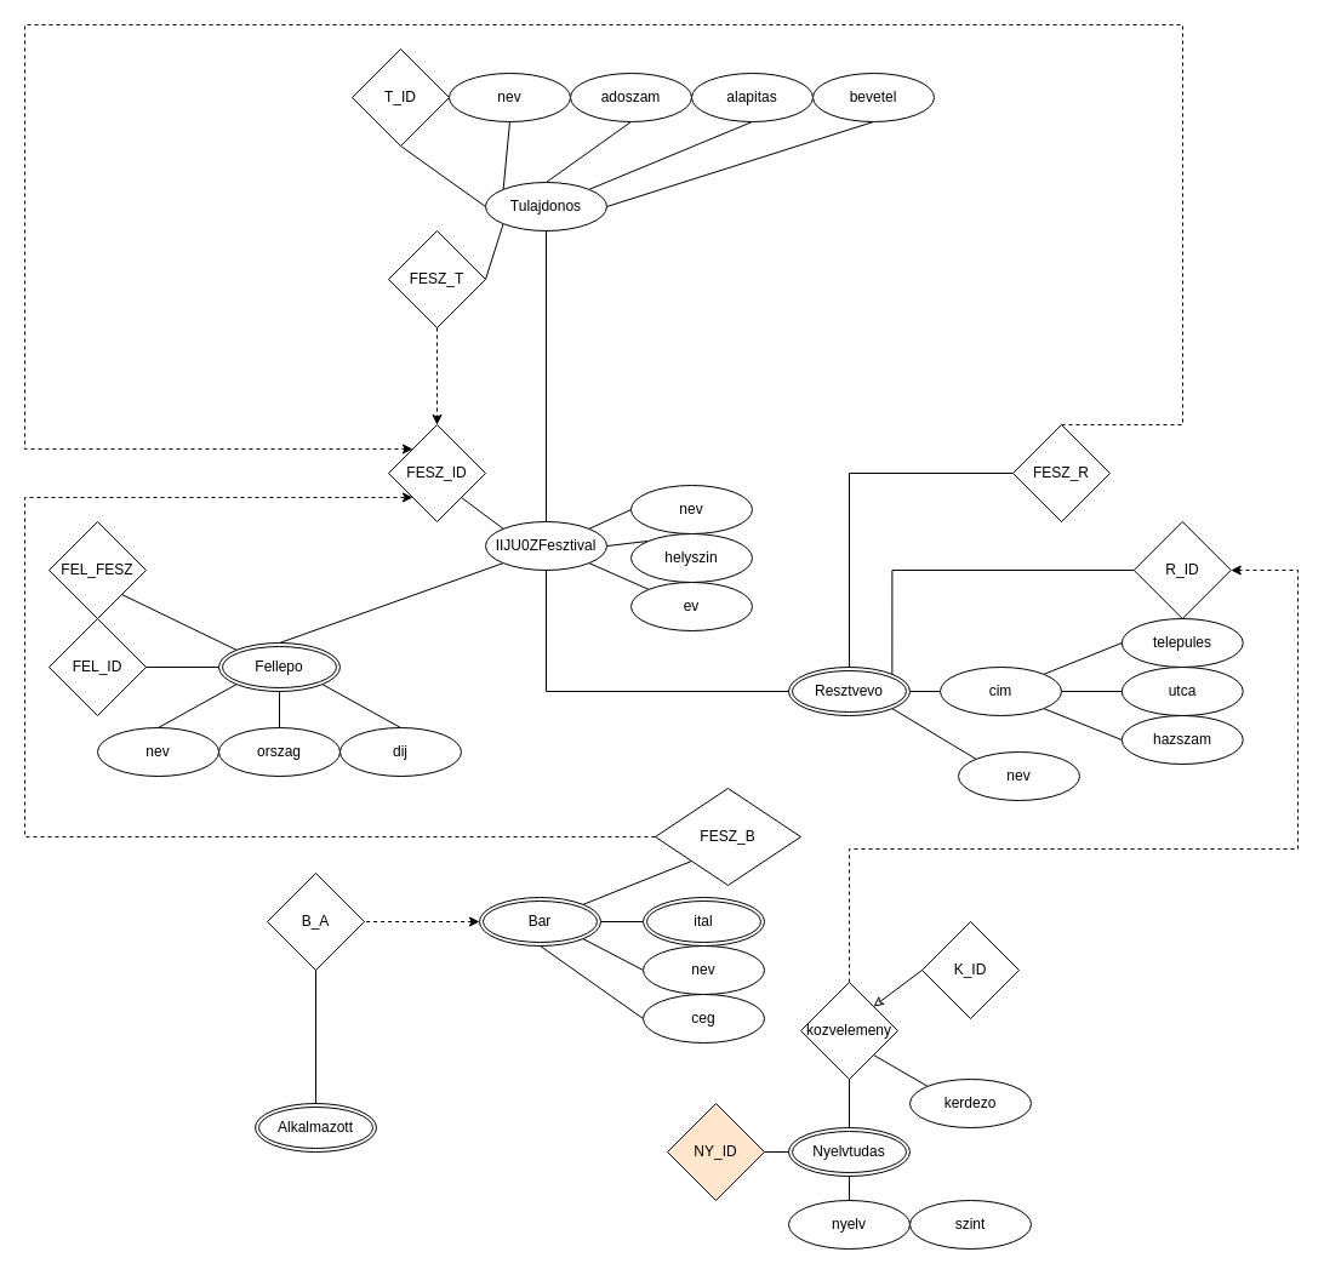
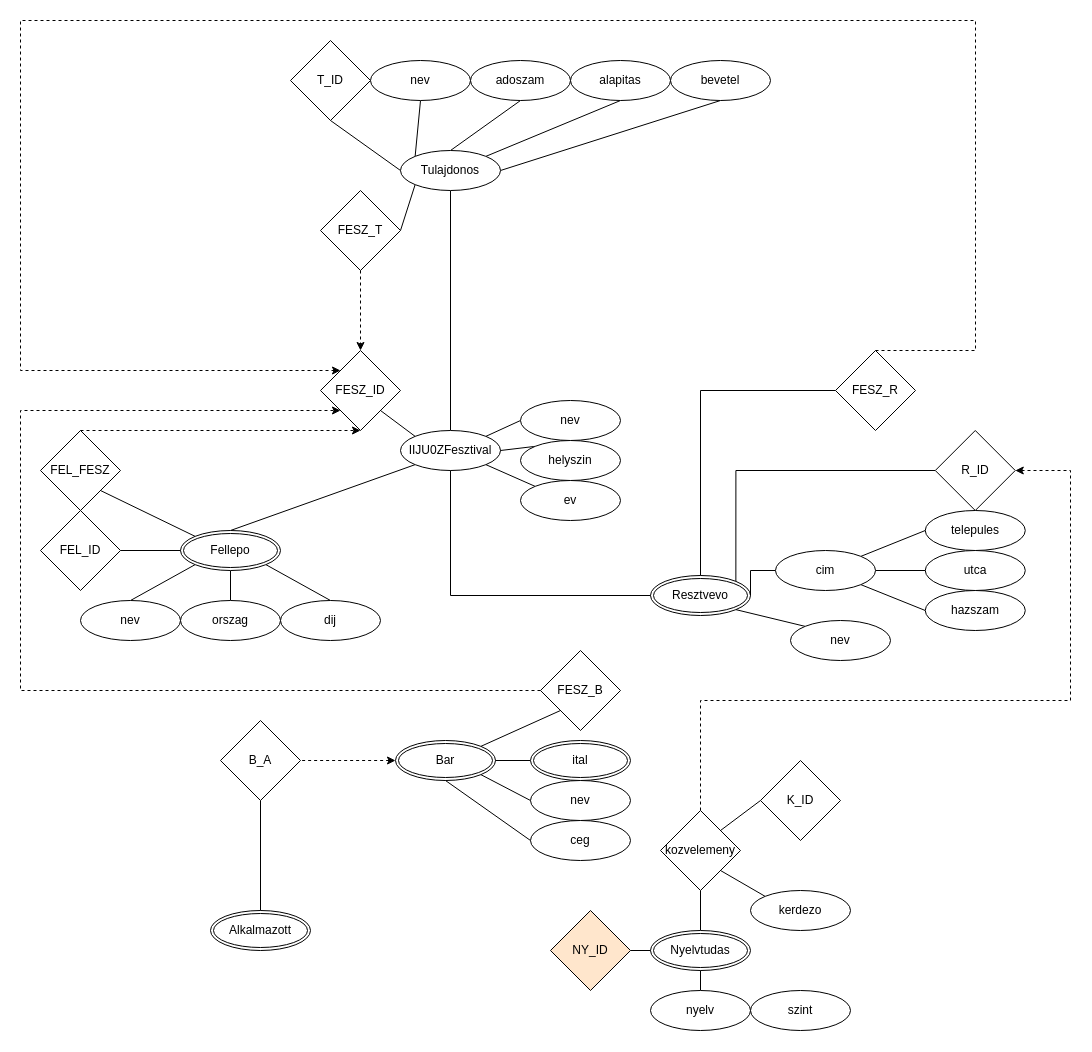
  <mxCell id="0" />
  <mxCell id="1" parent="0" />
  <mxCell id="2" style="rounded=0;orthogonalLoop=1;jettySize=auto;html=1;exitX=0;exitY=1;exitDx=0;exitDy=0;entryX=0.5;entryY=0;entryDx=0;entryDy=0;endArrow=none;endFill=0;" edge="1" parent="1" source="19" target="11"><mxGeometry relative="1" as="geometry"><mxPoint x="385" y="360" as="sourcePoint" /></mxGeometry></mxCell>
  <mxCell id="3" style="edgeStyle=orthogonalEdgeStyle;rounded=0;orthogonalLoop=1;jettySize=auto;html=1;exitX=0;exitY=0.5;exitDx=0;exitDy=0;entryX=1;entryY=0.5;entryDx=0;entryDy=0;endArrow=none;endFill=0;dashed=1;startArrow=classic;startFill=1;" edge="1" parent="1" source="4" target="83"><mxGeometry relative="1" as="geometry" /></mxCell>
  <mxCell id="4" value="Bar" style="ellipse;shape=doubleEllipse;margin=3;whiteSpace=wrap;html=1;align=center;" vertex="1" parent="1"><mxGeometry x="395" y="740" width="100" height="40" as="geometry" /></mxCell>
- <mxCell id="5" value="Resztvevo" style="ellipse;shape=doubleEllipse;margin=3;whiteSpace=wrap;html=1;align=center;" vertex="1" parent="1"><mxGeometry x="650" y="550" width="100" height="40" as="geometry" /></mxCell>
+ <mxCell id="5" value="Resztvevo" style="ellipse;shape=doubleEllipse;margin=3;whiteSpace=wrap;html=1;align=center;" vertex="1" parent="1"><mxGeometry x="650" y="575" width="100" height="40" as="geometry" /></mxCell>
  <mxCell id="6" style="rounded=0;orthogonalLoop=1;jettySize=auto;html=1;exitX=0.5;exitY=0;exitDx=0;exitDy=0;entryX=0.5;entryY=1;entryDx=0;entryDy=0;endArrow=none;endFill=0;" edge="1" parent="1" source="7" target="67"><mxGeometry relative="1" as="geometry"><mxPoint x="700" y="880" as="targetPoint" /></mxGeometry></mxCell>
  <mxCell id="7" value="Nyelvtudas" style="ellipse;shape=doubleEllipse;margin=3;whiteSpace=wrap;html=1;align=center;" vertex="1" parent="1"><mxGeometry x="650" y="930" width="100" height="40" as="geometry" /></mxCell>
  <mxCell id="8" style="rounded=0;orthogonalLoop=1;jettySize=auto;html=1;exitX=0;exitY=1;exitDx=0;exitDy=0;entryX=0.5;entryY=0;entryDx=0;entryDy=0;endArrow=none;endFill=0;" edge="1" parent="1" source="11" target="15"><mxGeometry relative="1" as="geometry" /></mxCell>
  <mxCell id="9" style="rounded=0;orthogonalLoop=1;jettySize=auto;html=1;exitX=0.5;exitY=1;exitDx=0;exitDy=0;entryX=0.5;entryY=0;entryDx=0;entryDy=0;endArrow=none;endFill=0;" edge="1" parent="1" source="11" target="16"><mxGeometry relative="1" as="geometry" /></mxCell>
  <mxCell id="10" style="rounded=0;orthogonalLoop=1;jettySize=auto;html=1;exitX=1;exitY=1;exitDx=0;exitDy=0;entryX=0.5;entryY=0;entryDx=0;entryDy=0;endArrow=none;endFill=0;" edge="1" parent="1" source="11" target="17"><mxGeometry relative="1" as="geometry" /></mxCell>
  <mxCell id="11" value="Fellepo" style="ellipse;shape=doubleEllipse;margin=3;whiteSpace=wrap;html=1;align=center;" vertex="1" parent="1"><mxGeometry x="180" y="530" width="100" height="40" as="geometry" /></mxCell>
  <mxCell id="12" value="Alkalmazott" style="ellipse;shape=doubleEllipse;margin=3;whiteSpace=wrap;html=1;align=center;" vertex="1" parent="1"><mxGeometry x="210" y="910" width="100" height="40" as="geometry" /></mxCell>
  <mxCell id="13" style="edgeStyle=orthogonalEdgeStyle;rounded=0;orthogonalLoop=1;jettySize=auto;html=1;exitX=1;exitY=0.5;exitDx=0;exitDy=0;entryX=0;entryY=0.5;entryDx=0;entryDy=0;endArrow=none;endFill=0;" edge="1" parent="1" source="14" target="11"><mxGeometry relative="1" as="geometry" /></mxCell>
  <mxCell id="14" value="FEL_ID" style="rhombus;whiteSpace=wrap;html=1;" vertex="1" parent="1"><mxGeometry x="40" y="510" width="80" height="80" as="geometry" /></mxCell>
  <mxCell id="15" value="nev" style="ellipse;whiteSpace=wrap;html=1;align=center;" vertex="1" parent="1"><mxGeometry x="80" y="600" width="100" height="40" as="geometry" /></mxCell>
  <mxCell id="16" value="orszag" style="ellipse;whiteSpace=wrap;html=1;align=center;" vertex="1" parent="1"><mxGeometry x="180" y="600" width="100" height="40" as="geometry" /></mxCell>
  <mxCell id="17" value="dij" style="ellipse;whiteSpace=wrap;html=1;align=center;" vertex="1" parent="1"><mxGeometry x="280" y="600" width="100" height="40" as="geometry" /></mxCell>
  <mxCell id="18" style="edgeStyle=orthogonalEdgeStyle;rounded=0;orthogonalLoop=1;jettySize=auto;html=1;exitX=0.5;exitY=0;exitDx=0;exitDy=0;entryX=0.5;entryY=1;entryDx=0;entryDy=0;endArrow=none;endFill=0;" edge="1" parent="1" source="19" target="34"><mxGeometry relative="1" as="geometry" /></mxCell>
  <mxCell id="19" value="IIJU0ZFesztival" style="ellipse;whiteSpace=wrap;html=1;align=center;" vertex="1" parent="1"><mxGeometry x="400" y="430" width="100" height="40" as="geometry" /></mxCell>
  <mxCell id="20" style="rounded=0;orthogonalLoop=1;jettySize=auto;html=1;exitX=1;exitY=1;exitDx=0;exitDy=0;entryX=0;entryY=0;entryDx=0;entryDy=0;endArrow=none;endFill=0;" edge="1" parent="1" source="21" target="19"><mxGeometry relative="1" as="geometry" /></mxCell>
  <mxCell id="21" value="FESZ_ID" style="rhombus;whiteSpace=wrap;html=1;" vertex="1" parent="1"><mxGeometry x="320" y="350" width="80" height="80" as="geometry" /></mxCell>
  <mxCell id="22" style="rounded=0;orthogonalLoop=1;jettySize=auto;html=1;exitX=0;exitY=0.5;exitDx=0;exitDy=0;entryX=1;entryY=0;entryDx=0;entryDy=0;endArrow=none;endFill=0;" edge="1" parent="1" source="23" target="19"><mxGeometry relative="1" as="geometry" /></mxCell>
  <mxCell id="23" value="nev" style="ellipse;whiteSpace=wrap;html=1;align=center;" vertex="1" parent="1"><mxGeometry x="520" y="400" width="100" height="40" as="geometry" /></mxCell>
  <mxCell id="24" style="rounded=0;orthogonalLoop=1;jettySize=auto;html=1;exitX=0;exitY=0;exitDx=0;exitDy=0;entryX=1;entryY=0.5;entryDx=0;entryDy=0;endArrow=none;endFill=0;" edge="1" parent="1" source="25" target="19"><mxGeometry relative="1" as="geometry" /></mxCell>
  <mxCell id="25" value="helyszin" style="ellipse;whiteSpace=wrap;html=1;align=center;" vertex="1" parent="1"><mxGeometry x="520" y="440" width="100" height="40" as="geometry" /></mxCell>
  <mxCell id="26" style="rounded=0;orthogonalLoop=1;jettySize=auto;html=1;exitX=0;exitY=0;exitDx=0;exitDy=0;entryX=1;entryY=1;entryDx=0;entryDy=0;endArrow=none;endFill=0;" edge="1" parent="1" source="27" target="19"><mxGeometry relative="1" as="geometry" /></mxCell>
  <mxCell id="27" value="&lt;div&gt;ev&lt;/div&gt;" style="ellipse;whiteSpace=wrap;html=1;align=center;" vertex="1" parent="1"><mxGeometry x="520" y="480" width="100" height="40" as="geometry" /></mxCell>
  <mxCell id="28" style="rounded=0;orthogonalLoop=1;jettySize=auto;html=1;exitX=0;exitY=0;exitDx=0;exitDy=0;entryX=0.5;entryY=1;entryDx=0;entryDy=0;endArrow=none;endFill=0;" edge="1" parent="1" source="34" target="43"><mxGeometry relative="1" as="geometry" /></mxCell>
  <mxCell id="29" style="rounded=0;orthogonalLoop=1;jettySize=auto;html=1;exitX=0.5;exitY=0;exitDx=0;exitDy=0;entryX=0.5;entryY=1;entryDx=0;entryDy=0;endArrow=none;endFill=0;" edge="1" parent="1" source="34" target="42"><mxGeometry relative="1" as="geometry" /></mxCell>
  <mxCell id="30" style="rounded=0;orthogonalLoop=1;jettySize=auto;html=1;exitX=1;exitY=0;exitDx=0;exitDy=0;entryX=0.5;entryY=1;entryDx=0;entryDy=0;endArrow=none;endFill=0;" edge="1" parent="1" source="34" target="41"><mxGeometry relative="1" as="geometry" /></mxCell>
  <mxCell id="31" style="rounded=0;orthogonalLoop=1;jettySize=auto;html=1;exitX=1;exitY=0.5;exitDx=0;exitDy=0;entryX=0.5;entryY=1;entryDx=0;entryDy=0;endArrow=none;endFill=0;" edge="1" parent="1" source="34" target="40"><mxGeometry relative="1" as="geometry" /></mxCell>
  <mxCell id="32" style="rounded=0;orthogonalLoop=1;jettySize=auto;html=1;exitX=0;exitY=0.5;exitDx=0;exitDy=0;entryX=0.5;entryY=1;entryDx=0;entryDy=0;endArrow=none;endFill=0;" edge="1" parent="1" source="34" target="39"><mxGeometry relative="1" as="geometry" /></mxCell>
  <mxCell id="33" style="rounded=0;orthogonalLoop=1;jettySize=auto;html=1;exitX=0;exitY=1;exitDx=0;exitDy=0;entryX=1;entryY=0.5;entryDx=0;entryDy=0;endArrow=none;endFill=0;" edge="1" parent="1" source="34" target="45"><mxGeometry relative="1" as="geometry" /></mxCell>
  <mxCell id="34" value="Tulajdonos" style="ellipse;whiteSpace=wrap;html=1;align=center;" vertex="1" parent="1"><mxGeometry x="400" y="150" width="100" height="40" as="geometry" /></mxCell>
  <mxCell id="35" style="rounded=0;orthogonalLoop=1;jettySize=auto;html=1;exitX=1;exitY=1;exitDx=0;exitDy=0;entryX=0;entryY=0;entryDx=0;entryDy=0;endArrow=none;endFill=0;" edge="1" parent="1" source="38" target="11"><mxGeometry relative="1" as="geometry" /></mxCell>
  <mxCell id="36" style="edgeStyle=orthogonalEdgeStyle;rounded=0;orthogonalLoop=1;jettySize=auto;html=1;exitX=0.5;exitY=0;exitDx=0;exitDy=0;entryX=0;entryY=0.5;entryDx=0;entryDy=0;strokeColor=none;dashed=1;curved=1;" edge="1" parent="1" source="38" target="19"><mxGeometry relative="1" as="geometry" /></mxCell>
+ <mxCell id="37" style="rounded=0;orthogonalLoop=1;jettySize=auto;html=1;exitX=0.5;exitY=0;exitDx=0;exitDy=0;entryX=0.5;entryY=1;entryDx=0;entryDy=0;dashed=1;" edge="1" parent="1" source="38" target="21"><mxGeometry relative="1" as="geometry" /></mxCell>
  <mxCell id="38" value="FEL_FESZ" style="rhombus;whiteSpace=wrap;html=1;" vertex="1" parent="1"><mxGeometry x="40" y="430" width="80" height="80" as="geometry" /></mxCell>
  <mxCell id="39" value="T_ID" style="rhombus;whiteSpace=wrap;html=1;" vertex="1" parent="1"><mxGeometry x="290" y="40" width="80" height="80" as="geometry" /></mxCell>
  <mxCell id="40" value="bevetel" style="ellipse;whiteSpace=wrap;html=1;align=center;" vertex="1" parent="1"><mxGeometry x="670" y="60" width="100" height="40" as="geometry" /></mxCell>
  <mxCell id="41" value="alapitas" style="ellipse;whiteSpace=wrap;html=1;align=center;" vertex="1" parent="1"><mxGeometry x="570" y="60" width="100" height="40" as="geometry" /></mxCell>
  <mxCell id="42" value="adoszam" style="ellipse;whiteSpace=wrap;html=1;align=center;" vertex="1" parent="1"><mxGeometry x="470" y="60" width="100" height="40" as="geometry" /></mxCell>
  <mxCell id="43" value="nev" style="ellipse;whiteSpace=wrap;html=1;align=center;" vertex="1" parent="1"><mxGeometry x="370" y="60" width="100" height="40" as="geometry" /></mxCell>
  <mxCell id="44" style="rounded=0;orthogonalLoop=1;jettySize=auto;html=1;exitX=0.5;exitY=1;exitDx=0;exitDy=0;entryX=0.5;entryY=0;entryDx=0;entryDy=0;dashed=1;" edge="1" parent="1" source="45" target="21"><mxGeometry relative="1" as="geometry" /></mxCell>
  <mxCell id="45" value="FESZ_T" style="rhombus;whiteSpace=wrap;html=1;" vertex="1" parent="1"><mxGeometry x="320" y="190" width="80" height="80" as="geometry" /></mxCell>
  <mxCell id="46" value="utca" style="ellipse;whiteSpace=wrap;html=1;align=center;" vertex="1" parent="1"><mxGeometry x="924.77" y="550" width="100" height="40" as="geometry" /></mxCell>
  <mxCell id="47" value="telepules" style="ellipse;whiteSpace=wrap;html=1;align=center;" vertex="1" parent="1"><mxGeometry x="924.77" y="510" width="100" height="40" as="geometry" /></mxCell>
  <mxCell id="48" style="rounded=0;orthogonalLoop=1;jettySize=auto;html=1;exitX=1;exitY=0;exitDx=0;exitDy=0;entryX=0;entryY=0.5;entryDx=0;entryDy=0;endArrow=none;endFill=0;" edge="1" parent="1" source="52" target="47"><mxGeometry relative="1" as="geometry"><mxPoint x="880.003" y="555.809" as="sourcePoint" /></mxGeometry></mxCell>
  <mxCell id="49" style="rounded=0;orthogonalLoop=1;jettySize=auto;html=1;exitX=1;exitY=0.5;exitDx=0;exitDy=0;entryX=0;entryY=0.5;entryDx=0;entryDy=0;endArrow=none;endFill=0;" edge="1" parent="1" source="52" target="46"><mxGeometry relative="1" as="geometry"><mxPoint x="894.77" y="570" as="sourcePoint" /></mxGeometry></mxCell>
  <mxCell id="50" style="rounded=0;orthogonalLoop=1;jettySize=auto;html=1;exitX=1;exitY=1;exitDx=0;exitDy=0;entryX=0;entryY=0.5;entryDx=0;entryDy=0;endArrow=none;endFill=0;" edge="1" parent="1" source="52" target="53"><mxGeometry relative="1" as="geometry"><mxPoint x="880.003" y="584.191" as="sourcePoint" /></mxGeometry></mxCell>
  <mxCell id="51" style="edgeStyle=orthogonalEdgeStyle;rounded=0;orthogonalLoop=1;jettySize=auto;html=1;exitX=0;exitY=0.5;exitDx=0;exitDy=0;entryX=1;entryY=0.5;entryDx=0;entryDy=0;endArrow=none;endFill=0;" edge="1" parent="1" source="52" target="5"><mxGeometry relative="1" as="geometry" /></mxCell>
  <mxCell id="52" value="&lt;div&gt;cim&lt;/div&gt;" style="ellipse;whiteSpace=wrap;html=1;align=center;" vertex="1" parent="1"><mxGeometry x="775" y="550" width="100" height="40" as="geometry" /></mxCell>
  <mxCell id="53" value="hazszam" style="ellipse;whiteSpace=wrap;html=1;align=center;" vertex="1" parent="1"><mxGeometry x="924.77" y="590" width="100" height="40" as="geometry" /></mxCell>
  <mxCell id="54" style="edgeStyle=orthogonalEdgeStyle;rounded=0;orthogonalLoop=1;jettySize=auto;html=1;exitX=0;exitY=0.5;exitDx=0;exitDy=0;entryX=1;entryY=0;entryDx=0;entryDy=0;endArrow=none;endFill=0;" edge="1" parent="1" source="55" target="5"><mxGeometry relative="1" as="geometry" /></mxCell>
  <mxCell id="55" value="R_ID" style="rhombus;whiteSpace=wrap;html=1;" vertex="1" parent="1"><mxGeometry x="934.77" y="430" width="80" height="80" as="geometry" /></mxCell>
  <mxCell id="56" style="rounded=0;orthogonalLoop=1;jettySize=auto;html=1;exitX=0;exitY=0;exitDx=0;exitDy=0;entryX=1;entryY=1;entryDx=0;entryDy=0;endArrow=none;endFill=0;" edge="1" parent="1" source="57" target="5"><mxGeometry relative="1" as="geometry" /></mxCell>
  <mxCell id="57" value="nev" style="ellipse;whiteSpace=wrap;html=1;align=center;" vertex="1" parent="1"><mxGeometry x="790" y="620" width="100" height="40" as="geometry" /></mxCell>
  <mxCell id="58" style="edgeStyle=orthogonalEdgeStyle;rounded=0;orthogonalLoop=1;jettySize=auto;html=1;exitX=0.5;exitY=0;exitDx=0;exitDy=0;entryX=0;entryY=0;entryDx=0;entryDy=0;dashed=1;" edge="1" parent="1" source="60" target="21"><mxGeometry relative="1" as="geometry"><Array as="points"><mxPoint x="975" y="20" /><mxPoint x="20" y="20" /><mxPoint x="20" y="370" /></Array></mxGeometry></mxCell>
  <mxCell id="59" style="edgeStyle=orthogonalEdgeStyle;rounded=0;orthogonalLoop=1;jettySize=auto;html=1;exitX=0;exitY=0.5;exitDx=0;exitDy=0;entryX=0.5;entryY=0;entryDx=0;entryDy=0;endArrow=none;endFill=0;" edge="1" parent="1" source="60" target="5"><mxGeometry relative="1" as="geometry" /></mxCell>
  <mxCell id="60" value="FESZ_R" style="rhombus;whiteSpace=wrap;html=1;" vertex="1" parent="1"><mxGeometry x="835" y="350" width="80" height="80" as="geometry" /></mxCell>
  <mxCell id="61" style="edgeStyle=orthogonalEdgeStyle;rounded=0;orthogonalLoop=1;jettySize=auto;html=1;exitX=0;exitY=0.5;exitDx=0;exitDy=0;entryX=0.5;entryY=1;entryDx=0;entryDy=0;endArrow=none;endFill=0;" edge="1" parent="1" source="5" target="19"><mxGeometry relative="1" as="geometry"><mxPoint x="639.3" y="568.88" as="sourcePoint" /><mxPoint x="460" y="470" as="targetPoint" /></mxGeometry></mxCell>
  <mxCell id="62" style="rounded=0;orthogonalLoop=1;jettySize=auto;html=1;exitX=0.5;exitY=0;exitDx=0;exitDy=0;entryX=1;entryY=0.5;entryDx=0;entryDy=0;endArrow=classic;endFill=1;edgeStyle=orthogonalEdgeStyle;dashed=1;" edge="1" parent="1" source="67" target="55"><mxGeometry relative="1" as="geometry"><mxPoint x="700" y="740" as="sourcePoint" /><Array as="points"><mxPoint x="700" y="700" /><mxPoint x="1070" y="700" /><mxPoint x="1070" y="470" /></Array></mxGeometry></mxCell>
- <mxCell id="63" style="rounded=0;orthogonalLoop=1;jettySize=auto;html=1;exitX=0;exitY=0.5;exitDx=0;exitDy=0;entryX=1;entryY=0;entryDx=0;entryDy=0;endArrow=classic;endFill=0;" edge="1" parent="1" source="64" target="67"><mxGeometry relative="1" as="geometry"><mxPoint x="725" y="850" as="targetPoint" /></mxGeometry></mxCell>
+ <mxCell id="63" style="rounded=0;orthogonalLoop=1;jettySize=auto;html=1;exitX=0;exitY=0.5;exitDx=0;exitDy=0;entryX=1;entryY=0;entryDx=0;entryDy=0;endArrow=none;endFill=0;" edge="1" parent="1" source="64" target="67"><mxGeometry relative="1" as="geometry"><mxPoint x="725" y="850" as="targetPoint" /></mxGeometry></mxCell>
  <mxCell id="64" value="K_ID" style="rhombus;whiteSpace=wrap;html=1;" vertex="1" parent="1"><mxGeometry x="760" y="760" width="80" height="80" as="geometry" /></mxCell>
  <mxCell id="65" style="rounded=0;orthogonalLoop=1;jettySize=auto;html=1;exitX=0;exitY=0;exitDx=0;exitDy=0;entryX=1;entryY=1;entryDx=0;entryDy=0;endArrow=none;endFill=0;" edge="1" parent="1" source="66" target="67"><mxGeometry relative="1" as="geometry"><mxPoint x="725" y="870" as="targetPoint" /></mxGeometry></mxCell>
  <mxCell id="66" value="kerdezo" style="ellipse;whiteSpace=wrap;html=1;align=center;" vertex="1" parent="1"><mxGeometry x="750" y="890" width="100" height="40" as="geometry" /></mxCell>
  <mxCell id="67" value="kozvelemeny" style="rhombus;whiteSpace=wrap;html=1;" vertex="1" parent="1"><mxGeometry x="660" y="810" width="80" height="80" as="geometry" /></mxCell>
  <mxCell id="68" style="edgeStyle=orthogonalEdgeStyle;rounded=0;orthogonalLoop=1;jettySize=auto;html=1;exitX=0.5;exitY=0;exitDx=0;exitDy=0;entryX=0.5;entryY=1;entryDx=0;entryDy=0;endArrow=none;endFill=0;" edge="1" parent="1" source="69" target="7"><mxGeometry relative="1" as="geometry" /></mxCell>
  <mxCell id="69" value="nyelv" style="ellipse;whiteSpace=wrap;html=1;align=center;" vertex="1" parent="1"><mxGeometry x="650" y="990" width="100" height="40" as="geometry" /></mxCell>
  <mxCell id="70" value="szint" style="ellipse;whiteSpace=wrap;html=1;align=center;" vertex="1" parent="1"><mxGeometry x="750" y="990" width="100" height="40" as="geometry" /></mxCell>
  <mxCell id="71" style="rounded=0;orthogonalLoop=1;jettySize=auto;html=1;exitX=1;exitY=0.5;exitDx=0;exitDy=0;entryX=0;entryY=0.5;entryDx=0;entryDy=0;endArrow=none;endFill=0;" edge="1" parent="1" source="72" target="7"><mxGeometry relative="1" as="geometry" /></mxCell>
  <mxCell id="72" value="NY_ID" style="rhombus;whiteSpace=wrap;html=1;fillColor=#ffe6cc;" vertex="1" parent="1"><mxGeometry x="550" y="910" width="80" height="80" as="geometry" /></mxCell>
  <mxCell id="73" style="edgeStyle=orthogonalEdgeStyle;rounded=0;orthogonalLoop=1;jettySize=auto;html=1;exitX=0;exitY=0.5;exitDx=0;exitDy=0;entryX=0;entryY=1;entryDx=0;entryDy=0;dashed=1;" edge="1" parent="1" source="75" target="21"><mxGeometry relative="1" as="geometry"><Array as="points"><mxPoint x="20" y="690" /><mxPoint x="20" y="410" /></Array></mxGeometry></mxCell>
  <mxCell id="74" style="rounded=0;orthogonalLoop=1;jettySize=auto;html=1;exitX=0;exitY=1;exitDx=0;exitDy=0;entryX=1;entryY=0;entryDx=0;entryDy=0;endArrow=none;endFill=0;" edge="1" parent="1" source="75" target="4"><mxGeometry relative="1" as="geometry" /></mxCell>
- <mxCell id="75" value="FESZ_B" style="rhombus;whiteSpace=wrap;html=1;" vertex="1" parent="1"><mxGeometry x="540" y="650" width="120" height="80" as="geometry" /></mxCell>
+ <mxCell id="75" value="FESZ_B" style="rhombus;whiteSpace=wrap;html=1;" vertex="1" parent="1"><mxGeometry x="540" y="650" width="80" height="80" as="geometry" /></mxCell>
  <mxCell id="76" style="edgeStyle=orthogonalEdgeStyle;rounded=0;orthogonalLoop=1;jettySize=auto;html=1;exitX=0;exitY=0.5;exitDx=0;exitDy=0;entryX=1;entryY=0.5;entryDx=0;entryDy=0;endArrow=none;endFill=0;" edge="1" parent="1" source="77" target="4"><mxGeometry relative="1" as="geometry" /></mxCell>
  <mxCell id="77" value="&lt;div&gt;ital&lt;/div&gt;" style="ellipse;shape=doubleEllipse;margin=3;whiteSpace=wrap;html=1;align=center;" vertex="1" parent="1"><mxGeometry x="530" y="740" width="100" height="40" as="geometry" /></mxCell>
  <mxCell id="78" style="rounded=0;orthogonalLoop=1;jettySize=auto;html=1;exitX=0;exitY=0.5;exitDx=0;exitDy=0;entryX=1;entryY=1;entryDx=0;entryDy=0;endArrow=none;endFill=0;" edge="1" parent="1" source="79" target="4"><mxGeometry relative="1" as="geometry" /></mxCell>
  <mxCell id="79" value="nev" style="ellipse;whiteSpace=wrap;html=1;align=center;" vertex="1" parent="1"><mxGeometry x="530" y="780" width="100" height="40" as="geometry" /></mxCell>
  <mxCell id="80" style="rounded=0;orthogonalLoop=1;jettySize=auto;html=1;exitX=0;exitY=0.5;exitDx=0;exitDy=0;entryX=0.5;entryY=1;entryDx=0;entryDy=0;endArrow=none;endFill=0;" edge="1" parent="1" source="81" target="4"><mxGeometry relative="1" as="geometry" /></mxCell>
  <mxCell id="81" value="ceg" style="ellipse;whiteSpace=wrap;html=1;align=center;" vertex="1" parent="1"><mxGeometry x="530" y="820" width="100" height="40" as="geometry" /></mxCell>
  <mxCell id="82" style="rounded=0;orthogonalLoop=1;jettySize=auto;html=1;exitX=0.5;exitY=1;exitDx=0;exitDy=0;entryX=0.5;entryY=0;entryDx=0;entryDy=0;endArrow=none;endFill=0;" edge="1" parent="1" source="83" target="12"><mxGeometry relative="1" as="geometry" /></mxCell>
  <mxCell id="83" value="B_A" style="rhombus;whiteSpace=wrap;html=1;" vertex="1" parent="1"><mxGeometry x="220" y="720" width="80" height="80" as="geometry" /></mxCell>
